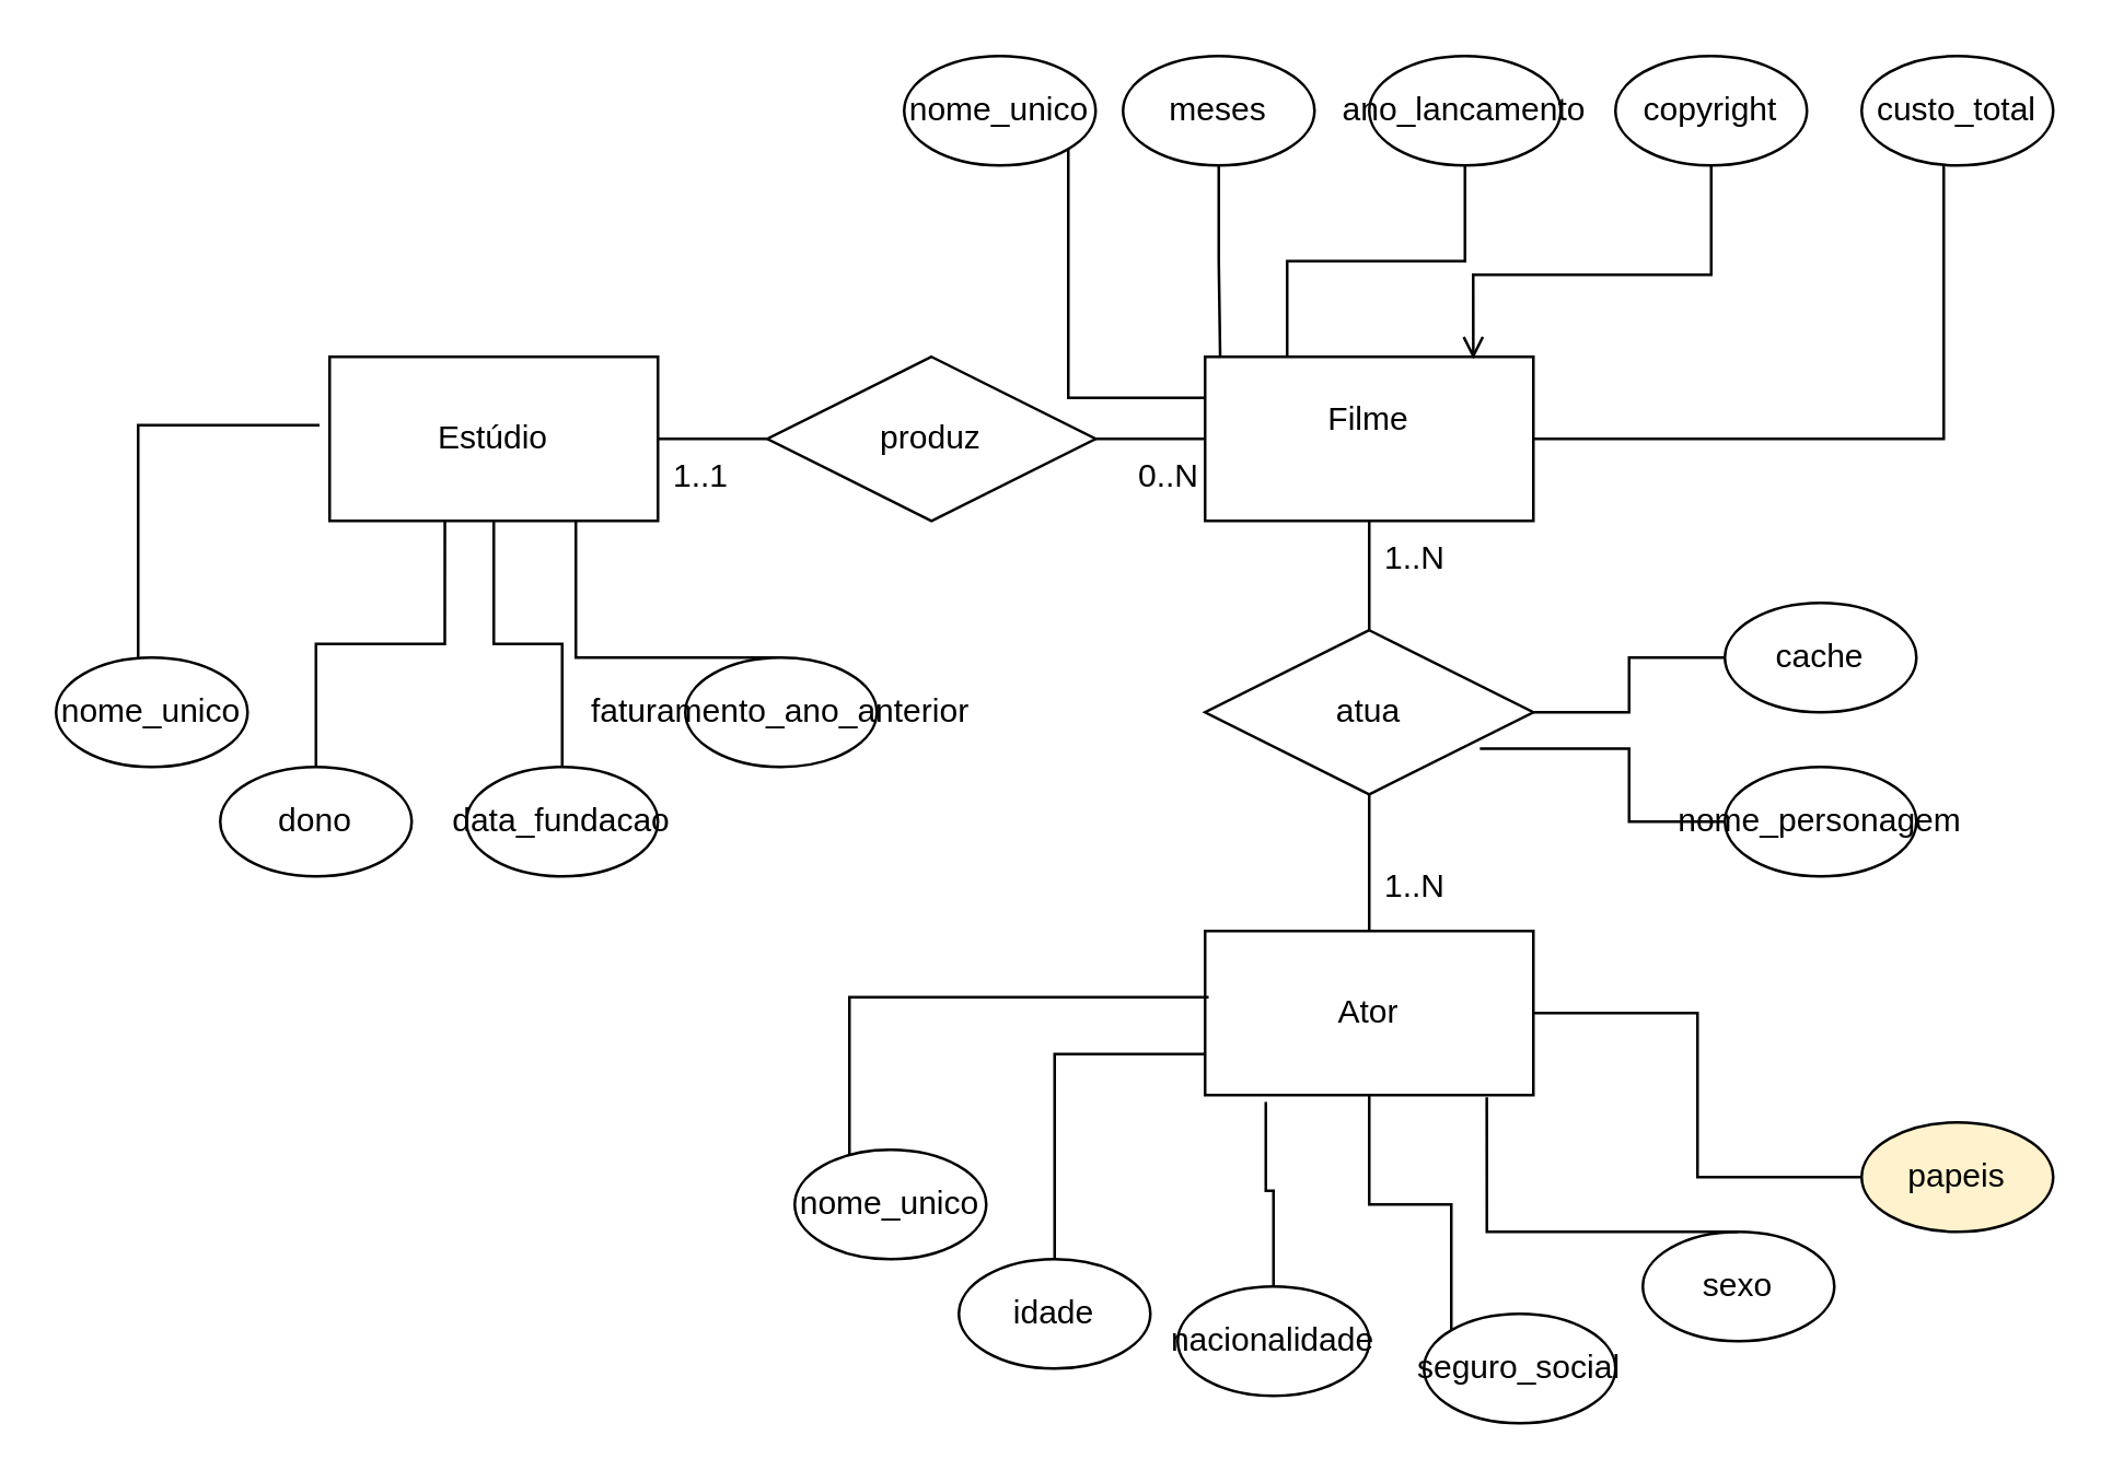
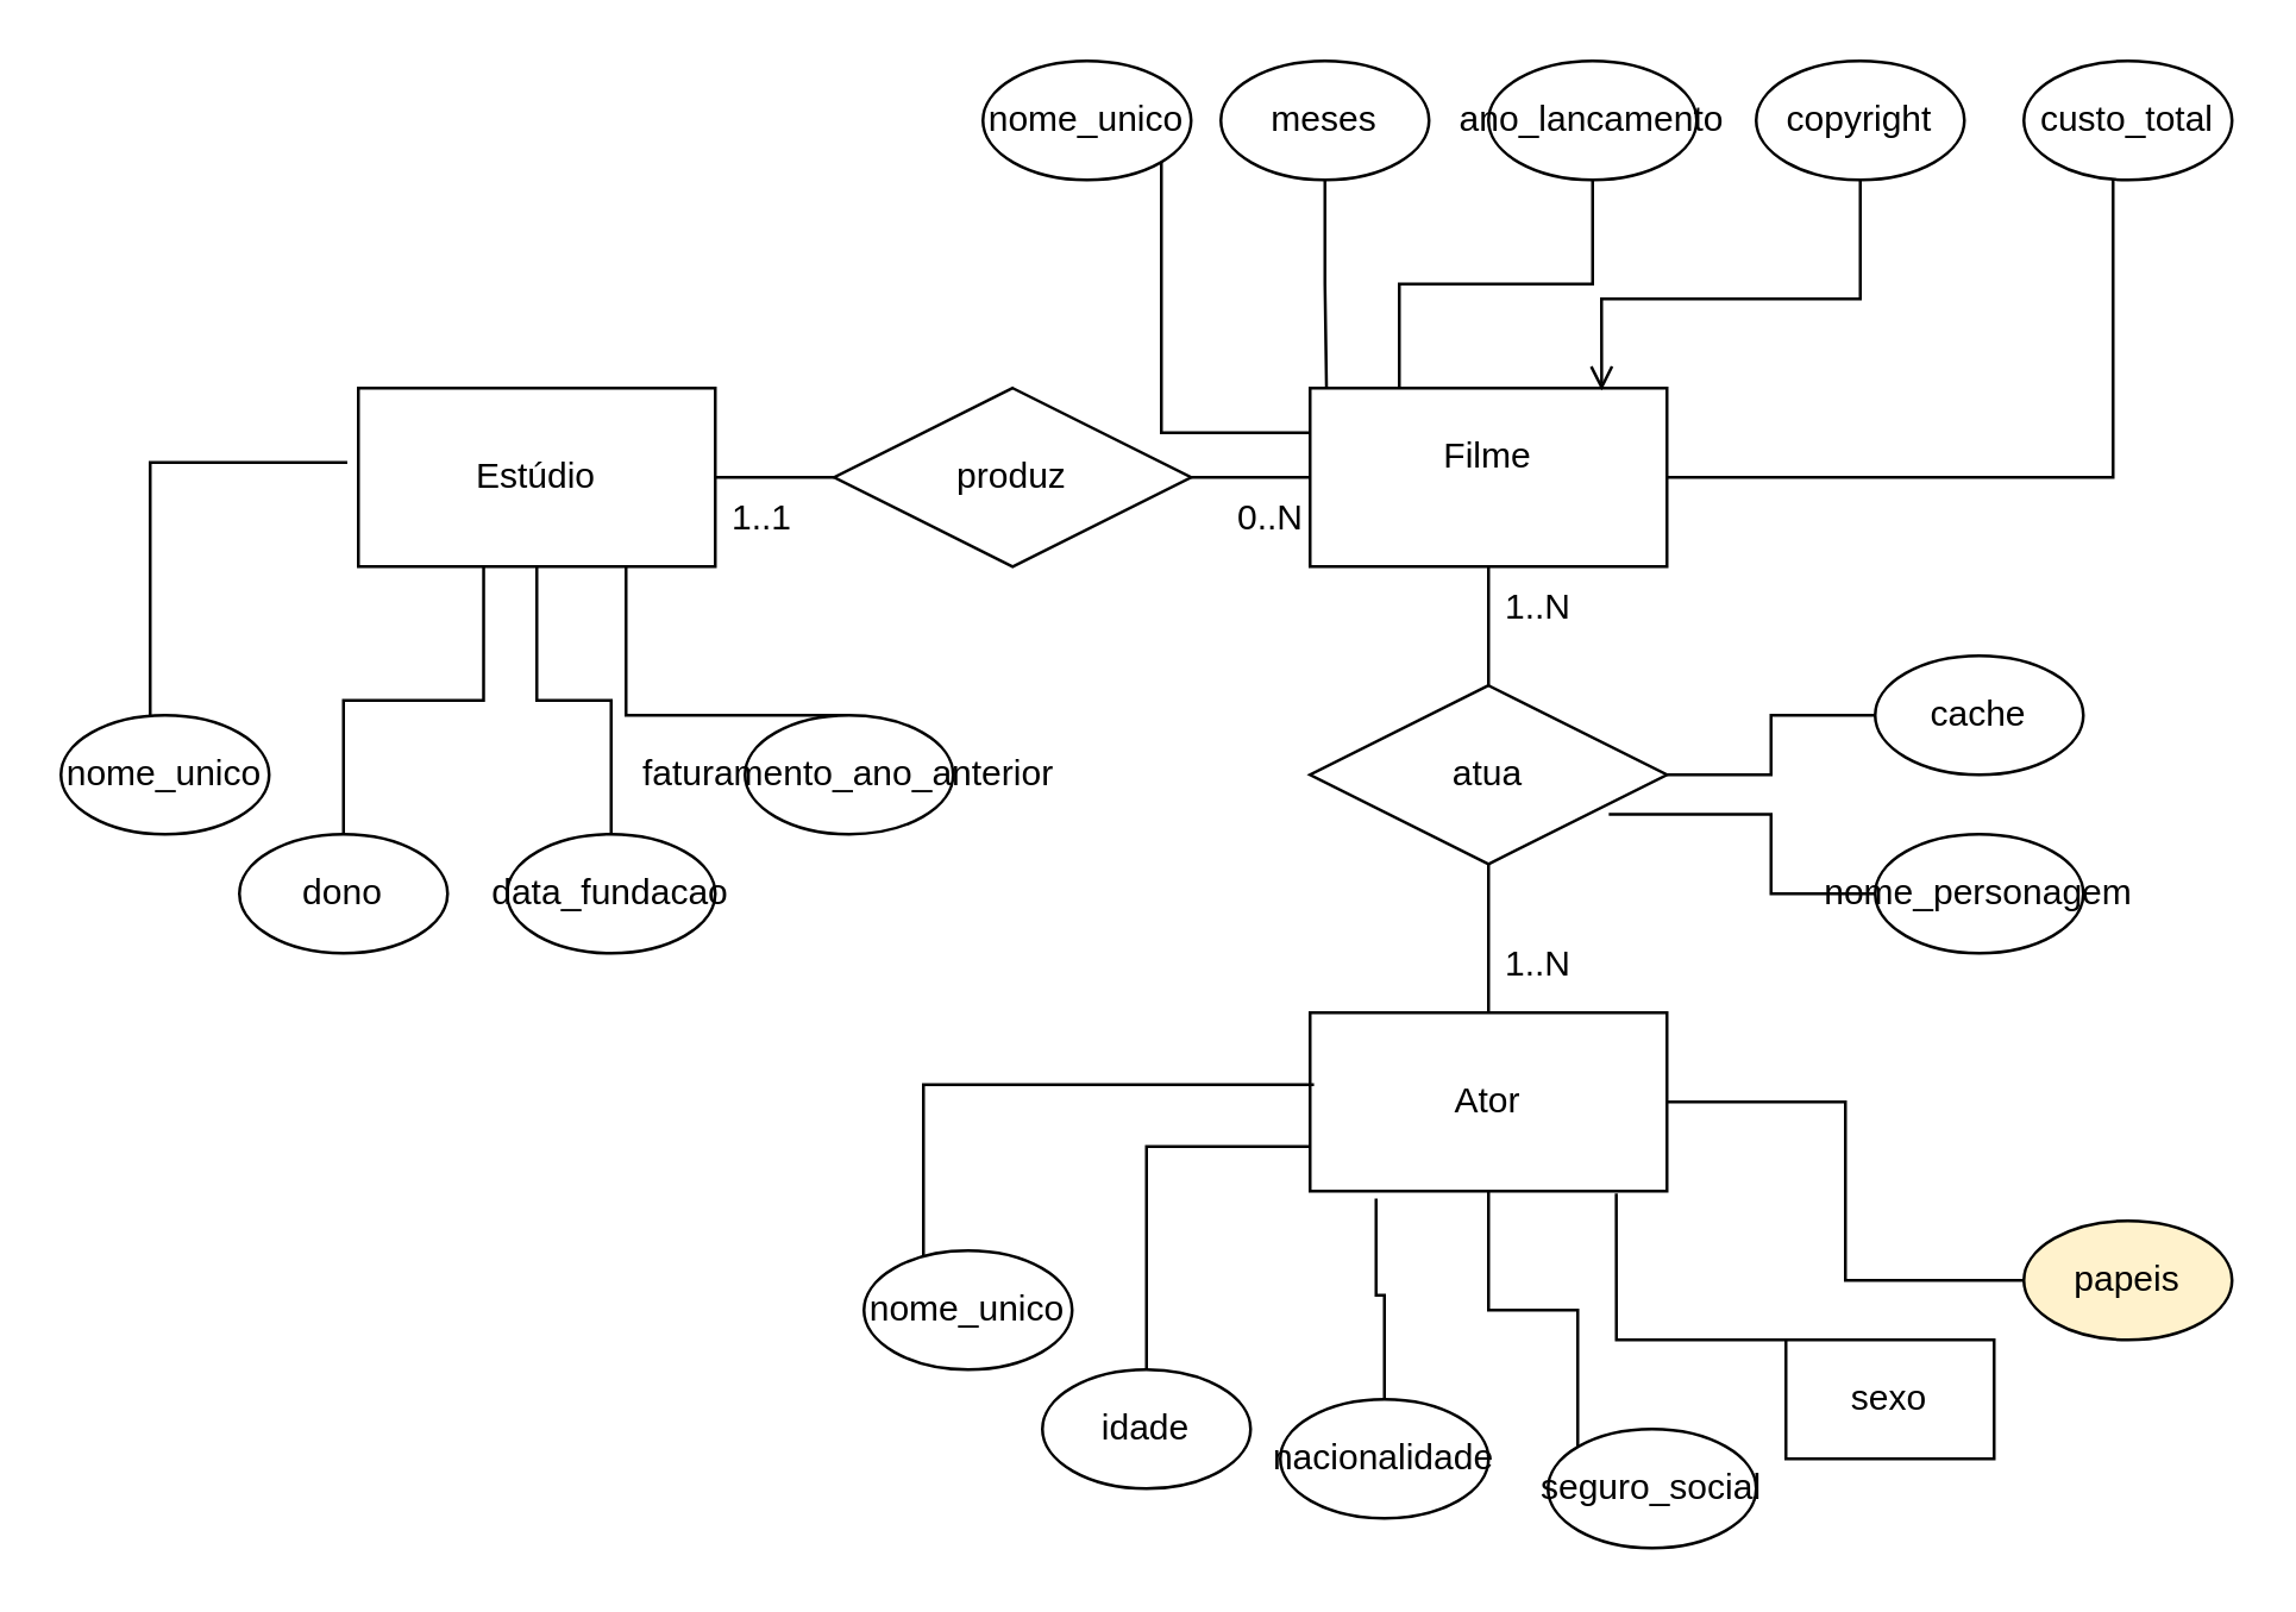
  <mxCell id="0" />
  <mxCell id="1" parent="0" />
  <mxCell id="2" value="" style="edgeStyle=orthogonalEdgeStyle;rounded=0;orthogonalLoop=1;jettySize=auto;html=1;endArrow=none;endFill=0;" edge="1" parent="1" source="3" target="11"><mxGeometry relative="1" as="geometry" /></mxCell>
  <mxCell id="3" value="&lt;div&gt;Estúdio&lt;/div&gt;" style="rounded=0;whiteSpace=wrap;html=1;" vertex="1" parent="1"><mxGeometry x="120" y="130" width="120" height="60" as="geometry" /></mxCell>
  <mxCell id="4" value="" style="edgeStyle=orthogonalEdgeStyle;rounded=0;orthogonalLoop=1;jettySize=auto;html=1;endArrow=none;endFill=0;" edge="1" parent="1" source="5" target="9"><mxGeometry relative="1" as="geometry" /></mxCell>
  <mxCell id="5" value="&lt;div&gt;Filme&lt;/div&gt;&lt;div&gt;&lt;br&gt;&lt;/div&gt;" style="rounded=0;whiteSpace=wrap;html=1;" vertex="1" parent="1"><mxGeometry x="440" y="130" width="120" height="60" as="geometry" /></mxCell>
  <mxCell id="6" value="&lt;div&gt;Ator&lt;/div&gt;" style="rounded=0;whiteSpace=wrap;html=1;" vertex="1" parent="1"><mxGeometry x="440" y="340" width="120" height="60" as="geometry" /></mxCell>
  <mxCell id="7" value="" style="edgeStyle=orthogonalEdgeStyle;rounded=0;orthogonalLoop=1;jettySize=auto;html=1;endArrow=none;endFill=0;" edge="1" parent="1" source="9" target="6"><mxGeometry relative="1" as="geometry" /></mxCell>
  <mxCell id="8" style="edgeStyle=orthogonalEdgeStyle;rounded=0;orthogonalLoop=1;jettySize=auto;html=1;entryX=0;entryY=0.5;entryDx=0;entryDy=0;endArrow=none;endFill=0;" edge="1" parent="1" source="9" target="46"><mxGeometry relative="1" as="geometry" /></mxCell>
  <mxCell id="9" value="atua" style="shape=rhombus;perimeter=rhombusPerimeter;whiteSpace=wrap;html=1;align=center;" vertex="1" parent="1"><mxGeometry x="440" y="230" width="120" height="60" as="geometry" /></mxCell>
  <mxCell id="10" value="" style="edgeStyle=orthogonalEdgeStyle;rounded=0;orthogonalLoop=1;jettySize=auto;html=1;endArrow=none;endFill=0;" edge="1" parent="1" source="11" target="5"><mxGeometry relative="1" as="geometry" /></mxCell>
  <mxCell id="11" value="produz" style="shape=rhombus;perimeter=rhombusPerimeter;whiteSpace=wrap;html=1;align=center;" vertex="1" parent="1"><mxGeometry x="280" y="130" width="120" height="60" as="geometry" /></mxCell>
  <mxCell id="12" value="1..N" style="text;strokeColor=none;fillColor=none;spacingLeft=4;spacingRight=4;overflow=hidden;rotatable=0;points=[[0,0.5],[1,0.5]];portConstraint=eastwest;fontSize=12;whiteSpace=wrap;html=1;" vertex="1" parent="1"><mxGeometry x="500" y="190" width="40" height="30" as="geometry" /></mxCell>
  <mxCell id="13" value="1..N" style="text;strokeColor=none;fillColor=none;spacingLeft=4;spacingRight=4;overflow=hidden;rotatable=0;points=[[0,0.5],[1,0.5]];portConstraint=eastwest;fontSize=12;whiteSpace=wrap;html=1;" vertex="1" parent="1"><mxGeometry x="500" y="310" width="40" height="30" as="geometry" /></mxCell>
  <mxCell id="14" value="0..N" style="text;strokeColor=none;fillColor=none;spacingLeft=4;spacingRight=4;overflow=hidden;rotatable=0;points=[[0,0.5],[1,0.5]];portConstraint=eastwest;fontSize=12;whiteSpace=wrap;html=1;" vertex="1" parent="1"><mxGeometry x="410" y="160" width="40" height="30" as="geometry" /></mxCell>
  <mxCell id="15" value="1..1" style="text;strokeColor=none;fillColor=none;spacingLeft=4;spacingRight=4;overflow=hidden;rotatable=0;points=[[0,0.5],[1,0.5]];portConstraint=eastwest;fontSize=12;whiteSpace=wrap;html=1;" vertex="1" parent="1"><mxGeometry x="240" y="160" width="40" height="30" as="geometry" /></mxCell>
  <mxCell id="16" value="nome_unico" style="ellipse;whiteSpace=wrap;html=1;align=center;" vertex="1" parent="1"><mxGeometry x="20" y="240" width="70" height="40" as="geometry" /></mxCell>
  <mxCell id="17" value="dono" style="ellipse;whiteSpace=wrap;html=1;align=center;" vertex="1" parent="1"><mxGeometry x="80" y="280" width="70" height="40" as="geometry" /></mxCell>
  <mxCell id="18" style="edgeStyle=orthogonalEdgeStyle;rounded=0;orthogonalLoop=1;jettySize=auto;html=1;entryX=0.5;entryY=1;entryDx=0;entryDy=0;endArrow=none;endFill=0;" edge="1" parent="1" source="19" target="3"><mxGeometry relative="1" as="geometry" /></mxCell>
  <mxCell id="19" value="data_fundacao" style="ellipse;whiteSpace=wrap;html=1;align=center;" vertex="1" parent="1"><mxGeometry x="170" y="280" width="70" height="40" as="geometry" /></mxCell>
  <mxCell id="20" style="edgeStyle=orthogonalEdgeStyle;rounded=0;orthogonalLoop=1;jettySize=auto;html=1;entryX=0.75;entryY=1;entryDx=0;entryDy=0;endArrow=none;endFill=0;" edge="1" parent="1" source="21" target="3"><mxGeometry relative="1" as="geometry"><Array as="points"><mxPoint x="210" y="240" /></Array></mxGeometry></mxCell>
  <mxCell id="21" value="&lt;div&gt;faturamento_ano_anterior&lt;/div&gt;" style="ellipse;whiteSpace=wrap;html=1;align=center;" vertex="1" parent="1"><mxGeometry x="250" y="240" width="70" height="40" as="geometry" /></mxCell>
  <mxCell id="22" style="edgeStyle=orthogonalEdgeStyle;rounded=0;orthogonalLoop=1;jettySize=auto;html=1;entryX=0.351;entryY=1;entryDx=0;entryDy=0;entryPerimeter=0;endArrow=none;endFill=0;" edge="1" parent="1" source="17" target="3"><mxGeometry relative="1" as="geometry" /></mxCell>
  <mxCell id="23" style="edgeStyle=orthogonalEdgeStyle;rounded=0;orthogonalLoop=1;jettySize=auto;html=1;entryX=-0.031;entryY=0.417;entryDx=0;entryDy=0;entryPerimeter=0;endArrow=none;endFill=0;" edge="1" parent="1" source="16" target="3"><mxGeometry relative="1" as="geometry"><Array as="points"><mxPoint x="50" y="155" /></Array></mxGeometry></mxCell>
  <mxCell id="24" style="edgeStyle=orthogonalEdgeStyle;rounded=0;orthogonalLoop=1;jettySize=auto;html=1;entryX=0;entryY=0.25;entryDx=0;entryDy=0;endArrow=none;endFill=0;" edge="1" parent="1" source="25" target="5"><mxGeometry relative="1" as="geometry"><Array as="points"><mxPoint x="390" y="145" /></Array></mxGeometry></mxCell>
  <mxCell id="25" value="nome_unico" style="ellipse;whiteSpace=wrap;html=1;align=center;" vertex="1" parent="1"><mxGeometry x="330" y="20" width="70" height="40" as="geometry" /></mxCell>
  <mxCell id="26" value="meses" style="ellipse;whiteSpace=wrap;html=1;align=center;" vertex="1" parent="1"><mxGeometry x="410" y="20" width="70" height="40" as="geometry" /></mxCell>
  <mxCell id="27" style="edgeStyle=orthogonalEdgeStyle;rounded=0;orthogonalLoop=1;jettySize=auto;html=1;entryX=0.25;entryY=0;entryDx=0;entryDy=0;endArrow=none;endFill=0;" edge="1" parent="1" source="28" target="5"><mxGeometry relative="1" as="geometry" /></mxCell>
  <mxCell id="28" value="ano_lancamento" style="ellipse;whiteSpace=wrap;html=1;align=center;" vertex="1" parent="1"><mxGeometry x="500" y="20" width="70" height="40" as="geometry" /></mxCell>
  <mxCell id="29" value="copyright" style="ellipse;whiteSpace=wrap;html=1;align=center;" vertex="1" parent="1"><mxGeometry x="590" y="20" width="70" height="40" as="geometry" /></mxCell>
  <mxCell id="30" style="edgeStyle=orthogonalEdgeStyle;rounded=0;orthogonalLoop=1;jettySize=auto;html=1;entryX=1;entryY=0.5;entryDx=0;entryDy=0;endArrow=none;endFill=0;" edge="1" parent="1" source="31" target="5"><mxGeometry relative="1" as="geometry"><Array as="points"><mxPoint x="710" y="160" /></Array></mxGeometry></mxCell>
  <mxCell id="31" value="custo_total" style="ellipse;whiteSpace=wrap;html=1;align=center;" vertex="1" parent="1"><mxGeometry x="680" y="20" width="70" height="40" as="geometry" /></mxCell>
  <mxCell id="32" style="edgeStyle=orthogonalEdgeStyle;rounded=0;orthogonalLoop=1;jettySize=auto;html=1;entryX=0.046;entryY=0;entryDx=0;entryDy=0;entryPerimeter=0;endArrow=none;endFill=0;" edge="1" parent="1" source="26" target="5"><mxGeometry relative="1" as="geometry" /></mxCell>
  <mxCell id="33" style="edgeStyle=orthogonalEdgeStyle;rounded=0;orthogonalLoop=1;jettySize=auto;html=1;entryX=0.817;entryY=0.014;entryDx=0;entryDy=0;entryPerimeter=0;endArrow=open;endFill=0;" edge="1" parent="1" source="29" target="5"><mxGeometry relative="1" as="geometry"><Array as="points"><mxPoint x="625" y="100" /><mxPoint x="538" y="100" /></Array></mxGeometry></mxCell>
  <mxCell id="34" value="nome_unico" style="ellipse;whiteSpace=wrap;html=1;align=center;" vertex="1" parent="1"><mxGeometry x="290" y="420" width="70" height="40" as="geometry" /></mxCell>
  <mxCell id="35" style="edgeStyle=orthogonalEdgeStyle;rounded=0;orthogonalLoop=1;jettySize=auto;html=1;entryX=0.5;entryY=1;entryDx=0;entryDy=0;endArrow=none;endFill=0;" edge="1" parent="1" source="36" target="6"><mxGeometry relative="1" as="geometry"><Array as="points"><mxPoint x="530" y="440" /><mxPoint x="500" y="440" /></Array></mxGeometry></mxCell>
  <mxCell id="36" value="seguro_social" style="ellipse;whiteSpace=wrap;html=1;align=center;" vertex="1" parent="1"><mxGeometry x="520" y="480" width="70" height="40" as="geometry" /></mxCell>
  <mxCell id="37" style="edgeStyle=orthogonalEdgeStyle;rounded=0;orthogonalLoop=1;jettySize=auto;html=1;entryX=0;entryY=0.75;entryDx=0;entryDy=0;endArrow=none;endFill=0;" edge="1" parent="1" source="38" target="6"><mxGeometry relative="1" as="geometry"><Array as="points"><mxPoint x="385" y="385" /></Array></mxGeometry></mxCell>
  <mxCell id="38" value="idade" style="ellipse;whiteSpace=wrap;html=1;align=center;" vertex="1" parent="1"><mxGeometry x="350" y="460" width="70" height="40" as="geometry" /></mxCell>
  <mxCell id="39" value="&lt;div&gt;nacionalidade&lt;/div&gt;" style="ellipse;whiteSpace=wrap;html=1;align=center;" vertex="1" parent="1"><mxGeometry x="430" y="470" width="70" height="40" as="geometry" /></mxCell>
- <mxCell id="40" value="sexo" style="ellipse;whiteSpace=wrap;html=1;align=center;" vertex="1" parent="1"><mxGeometry x="600" y="450" width="70" height="40" as="geometry" /></mxCell>
+ <mxCell id="40" value="sexo" style="whiteSpace=wrap;html=1;align=center;rounded=0;" vertex="1" parent="1"><mxGeometry x="600" y="450" width="70" height="40" as="geometry" /></mxCell>
  <mxCell id="41" style="edgeStyle=orthogonalEdgeStyle;rounded=0;orthogonalLoop=1;jettySize=auto;html=1;entryX=1;entryY=0.5;entryDx=0;entryDy=0;endArrow=none;endFill=0;" edge="1" parent="1" source="42" target="6"><mxGeometry relative="1" as="geometry" /></mxCell>
  <mxCell id="42" value="papeis" style="ellipse;whiteSpace=wrap;html=1;align=center;fillColor=#fff2cc;" vertex="1" parent="1"><mxGeometry x="680" y="410" width="70" height="40" as="geometry" /></mxCell>
  <mxCell id="43" style="edgeStyle=orthogonalEdgeStyle;rounded=0;orthogonalLoop=1;jettySize=auto;html=1;entryX=0.011;entryY=0.403;entryDx=0;entryDy=0;entryPerimeter=0;endArrow=none;endFill=0;" edge="1" parent="1" source="34" target="6"><mxGeometry relative="1" as="geometry"><Array as="points"><mxPoint x="310" y="364" /></Array></mxGeometry></mxCell>
  <mxCell id="44" style="edgeStyle=orthogonalEdgeStyle;rounded=0;orthogonalLoop=1;jettySize=auto;html=1;entryX=0.185;entryY=1.042;entryDx=0;entryDy=0;entryPerimeter=0;endArrow=none;endFill=0;" edge="1" parent="1" source="39" target="6"><mxGeometry relative="1" as="geometry" /></mxCell>
  <mxCell id="45" style="edgeStyle=orthogonalEdgeStyle;rounded=0;orthogonalLoop=1;jettySize=auto;html=1;entryX=0.858;entryY=1.014;entryDx=0;entryDy=0;entryPerimeter=0;endArrow=none;endFill=0;" edge="1" parent="1" source="40" target="6"><mxGeometry relative="1" as="geometry"><Array as="points"><mxPoint x="543" y="450" /></Array></mxGeometry></mxCell>
  <mxCell id="46" value="cache" style="ellipse;whiteSpace=wrap;html=1;align=center;" vertex="1" parent="1"><mxGeometry x="630" y="220" width="70" height="40" as="geometry" /></mxCell>
  <mxCell id="47" value="nome_personagem" style="ellipse;whiteSpace=wrap;html=1;align=center;" vertex="1" parent="1"><mxGeometry x="630" y="280" width="70" height="40" as="geometry" /></mxCell>
  <mxCell id="48" style="edgeStyle=orthogonalEdgeStyle;rounded=0;orthogonalLoop=1;jettySize=auto;html=1;entryX=0.837;entryY=0.722;entryDx=0;entryDy=0;entryPerimeter=0;endArrow=none;endFill=0;" edge="1" parent="1" source="47" target="9"><mxGeometry relative="1" as="geometry" /></mxCell>
